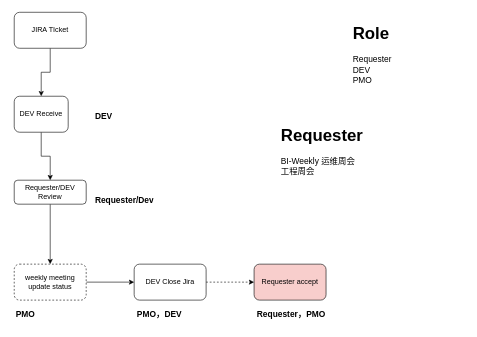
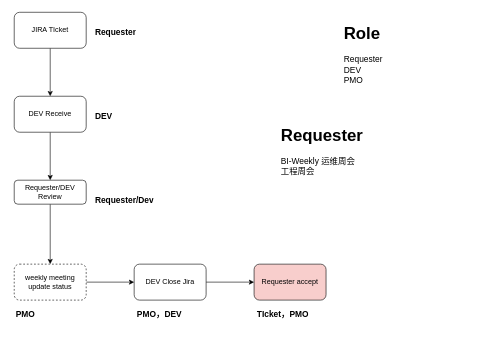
  <mxCell id="0" />
  <mxCell id="1" parent="0" />
  <mxCell id="2" value="" style="edgeStyle=orthogonalEdgeStyle;rounded=0;orthogonalLoop=1;jettySize=auto;html=1;" edge="1" parent="1" source="3" target="5"><mxGeometry relative="1" as="geometry" /></mxCell>
  <mxCell id="3" value="JIRA TIcket" style="rounded=1;whiteSpace=wrap;html=1;" vertex="1" parent="1"><mxGeometry x="23" y="20" width="120" height="60" as="geometry" /></mxCell>
  <mxCell id="4" value="" style="edgeStyle=orthogonalEdgeStyle;rounded=0;orthogonalLoop=1;jettySize=auto;html=1;" edge="1" parent="1" source="5" target="7"><mxGeometry relative="1" as="geometry" /></mxCell>
- <mxCell id="5" value="DEV Receive" style="rounded=1;whiteSpace=wrap;html=1;" vertex="1" parent="1"><mxGeometry x="23" y="160" width="90" height="60" as="geometry" /></mxCell>
+ <mxCell id="5" value="DEV Receive" style="rounded=1;whiteSpace=wrap;html=1;" vertex="1" parent="1"><mxGeometry x="23" y="160" width="120" height="60" as="geometry" /></mxCell>
  <mxCell id="6" value="" style="edgeStyle=orthogonalEdgeStyle;rounded=0;orthogonalLoop=1;jettySize=auto;html=1;" edge="1" parent="1" source="7" target="9"><mxGeometry relative="1" as="geometry" /></mxCell>
  <mxCell id="7" value="Requester/DEV Review" style="whiteSpace=wrap;html=1;rounded=1;" vertex="1" parent="1"><mxGeometry x="23" y="300" width="120" height="40" as="geometry" /></mxCell>
  <mxCell id="8" value="" style="edgeStyle=orthogonalEdgeStyle;rounded=0;orthogonalLoop=1;jettySize=auto;html=1;" edge="1" parent="1" source="9" target="11"><mxGeometry relative="1" as="geometry" /></mxCell>
  <mxCell id="9" value="weekly meeting&lt;br&gt;update status" style="whiteSpace=wrap;html=1;rounded=1;dashed=1;" vertex="1" parent="1"><mxGeometry x="23" y="440" width="120" height="60" as="geometry" /></mxCell>
- <mxCell id="10" value="" style="edgeStyle=orthogonalEdgeStyle;rounded=0;orthogonalLoop=1;jettySize=auto;html=1;dashed=1;" edge="1" parent="1" source="11" target="12"><mxGeometry relative="1" as="geometry" /></mxCell>
+ <mxCell id="10" value="" style="edgeStyle=orthogonalEdgeStyle;rounded=0;orthogonalLoop=1;jettySize=auto;html=1;" edge="1" parent="1" source="11" target="12"><mxGeometry relative="1" as="geometry" /></mxCell>
  <mxCell id="11" value="DEV Close Jira" style="whiteSpace=wrap;html=1;rounded=1;" vertex="1" parent="1"><mxGeometry x="223" y="440" width="120" height="60" as="geometry" /></mxCell>
  <mxCell id="12" value="Requester accept" style="whiteSpace=wrap;html=1;rounded=1;fillColor=#f8cecc;" vertex="1" parent="1"><mxGeometry x="423" y="440" width="120" height="60" as="geometry" /></mxCell>
+ <mxCell id="13" value="&lt;h1&gt;&lt;font style=&quot;font-size: 14px;&quot;&gt;Requester&lt;/font&gt;&lt;/h1&gt;" style="text;html=1;strokeColor=none;fillColor=none;spacing=5;spacingTop=-20;whiteSpace=wrap;overflow=hidden;rounded=0;" vertex="1" parent="1"><mxGeometry x="153" y="30" width="125" height="40" as="geometry" /></mxCell>
  <mxCell id="14" value="&lt;h1&gt;&lt;font style=&quot;font-size: 14px;&quot;&gt;DEV&lt;/font&gt;&lt;/h1&gt;" style="text;html=1;strokeColor=none;fillColor=none;spacing=5;spacingTop=-20;whiteSpace=wrap;overflow=hidden;rounded=0;" vertex="1" parent="1"><mxGeometry x="153" y="170" width="125" height="40" as="geometry" /></mxCell>
  <mxCell id="15" value="&lt;h1&gt;&lt;font style=&quot;font-size: 14px;&quot;&gt;Requester/Dev&lt;/font&gt;&lt;/h1&gt;" style="text;html=1;strokeColor=none;fillColor=none;spacing=5;spacingTop=-20;whiteSpace=wrap;overflow=hidden;rounded=0;" vertex="1" parent="1"><mxGeometry x="153" y="310" width="125" height="40" as="geometry" /></mxCell>
  <mxCell id="16" value="&lt;h1&gt;&lt;font style=&quot;font-size: 14px;&quot;&gt;PMO&lt;/font&gt;&lt;/h1&gt;" style="text;html=1;strokeColor=none;fillColor=none;spacing=5;spacingTop=-20;whiteSpace=wrap;overflow=hidden;rounded=0;" vertex="1" parent="1"><mxGeometry x="20.5" y="500" width="125" height="40" as="geometry" /></mxCell>
  <mxCell id="17" value="&lt;h1&gt;&lt;font style=&quot;font-size: 14px;&quot;&gt;PMO，DEV&lt;/font&gt;&lt;/h1&gt;" style="text;html=1;strokeColor=none;fillColor=none;spacing=5;spacingTop=-20;whiteSpace=wrap;overflow=hidden;rounded=0;" vertex="1" parent="1"><mxGeometry x="223" y="500" width="125" height="40" as="geometry" /></mxCell>
- <mxCell id="18" value="&lt;h1&gt;&lt;font style=&quot;font-size: 14px;&quot;&gt;Requester，PMO&lt;/font&gt;&lt;/h1&gt;" style="text;html=1;strokeColor=none;fillColor=none;spacing=5;spacingTop=-20;whiteSpace=wrap;overflow=hidden;rounded=0;" vertex="1" parent="1"><mxGeometry x="423" y="500" width="125" height="40" as="geometry" /></mxCell>
- <mxCell id="19" value="&lt;h1&gt;Role&lt;/h1&gt;&lt;div&gt;Requester&lt;/div&gt;&lt;div&gt;DEV&lt;/div&gt;&lt;div&gt;PMO&lt;/div&gt;" style="text;html=1;strokeColor=none;fillColor=none;spacing=5;spacingTop=-20;whiteSpace=wrap;overflow=hidden;rounded=0;fontSize=14;" vertex="1" parent="1"><mxGeometry x="583" y="30" width="190" height="120" as="geometry" /></mxCell>
+ <mxCell id="18" value="&lt;h1&gt;&lt;font style=&quot;font-size: 14px;&quot;&gt;TIcket，PMO&lt;/font&gt;&lt;/h1&gt;" style="text;html=1;strokeColor=none;fillColor=none;spacing=5;spacingTop=-20;whiteSpace=wrap;overflow=hidden;rounded=0;" vertex="1" parent="1"><mxGeometry x="423" y="500" width="125" height="40" as="geometry" /></mxCell>
+ <mxCell id="19" value="&lt;h1&gt;Role&lt;/h1&gt;&lt;div&gt;Requester&lt;/div&gt;&lt;div&gt;DEV&lt;/div&gt;&lt;div&gt;PMO&lt;/div&gt;" style="text;html=1;strokeColor=none;fillColor=none;spacing=5;spacingTop=-20;whiteSpace=wrap;overflow=hidden;rounded=0;fontSize=14;" vertex="1" parent="1"><mxGeometry x="568" y="30" width="190" height="120" as="geometry" /></mxCell>
  <mxCell id="20" value="&lt;h1&gt;Requester&lt;/h1&gt;&lt;div&gt;BI-Weekly 运维周会&lt;/div&gt;&lt;div&gt;工程周会&lt;/div&gt;" style="text;html=1;strokeColor=none;fillColor=none;spacing=5;spacingTop=-20;whiteSpace=wrap;overflow=hidden;rounded=0;fontSize=14;" vertex="1" parent="1"><mxGeometry x="463" y="200" width="190" height="120" as="geometry" /></mxCell>
